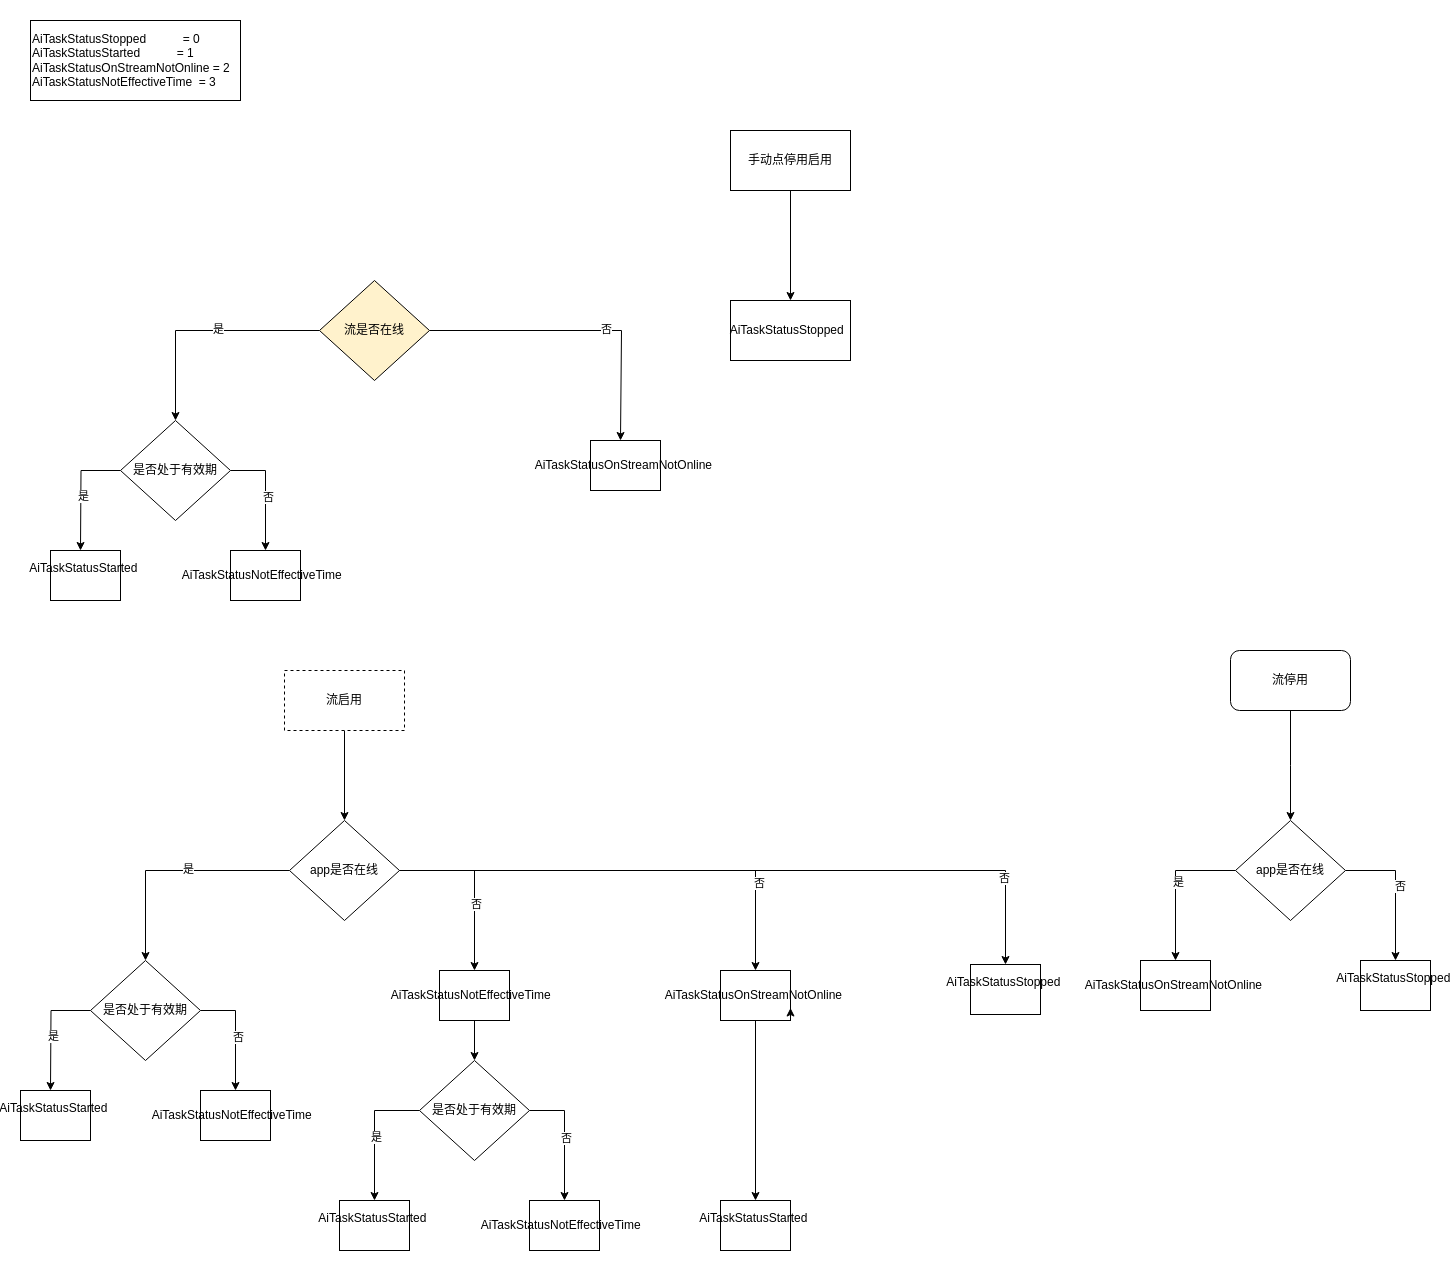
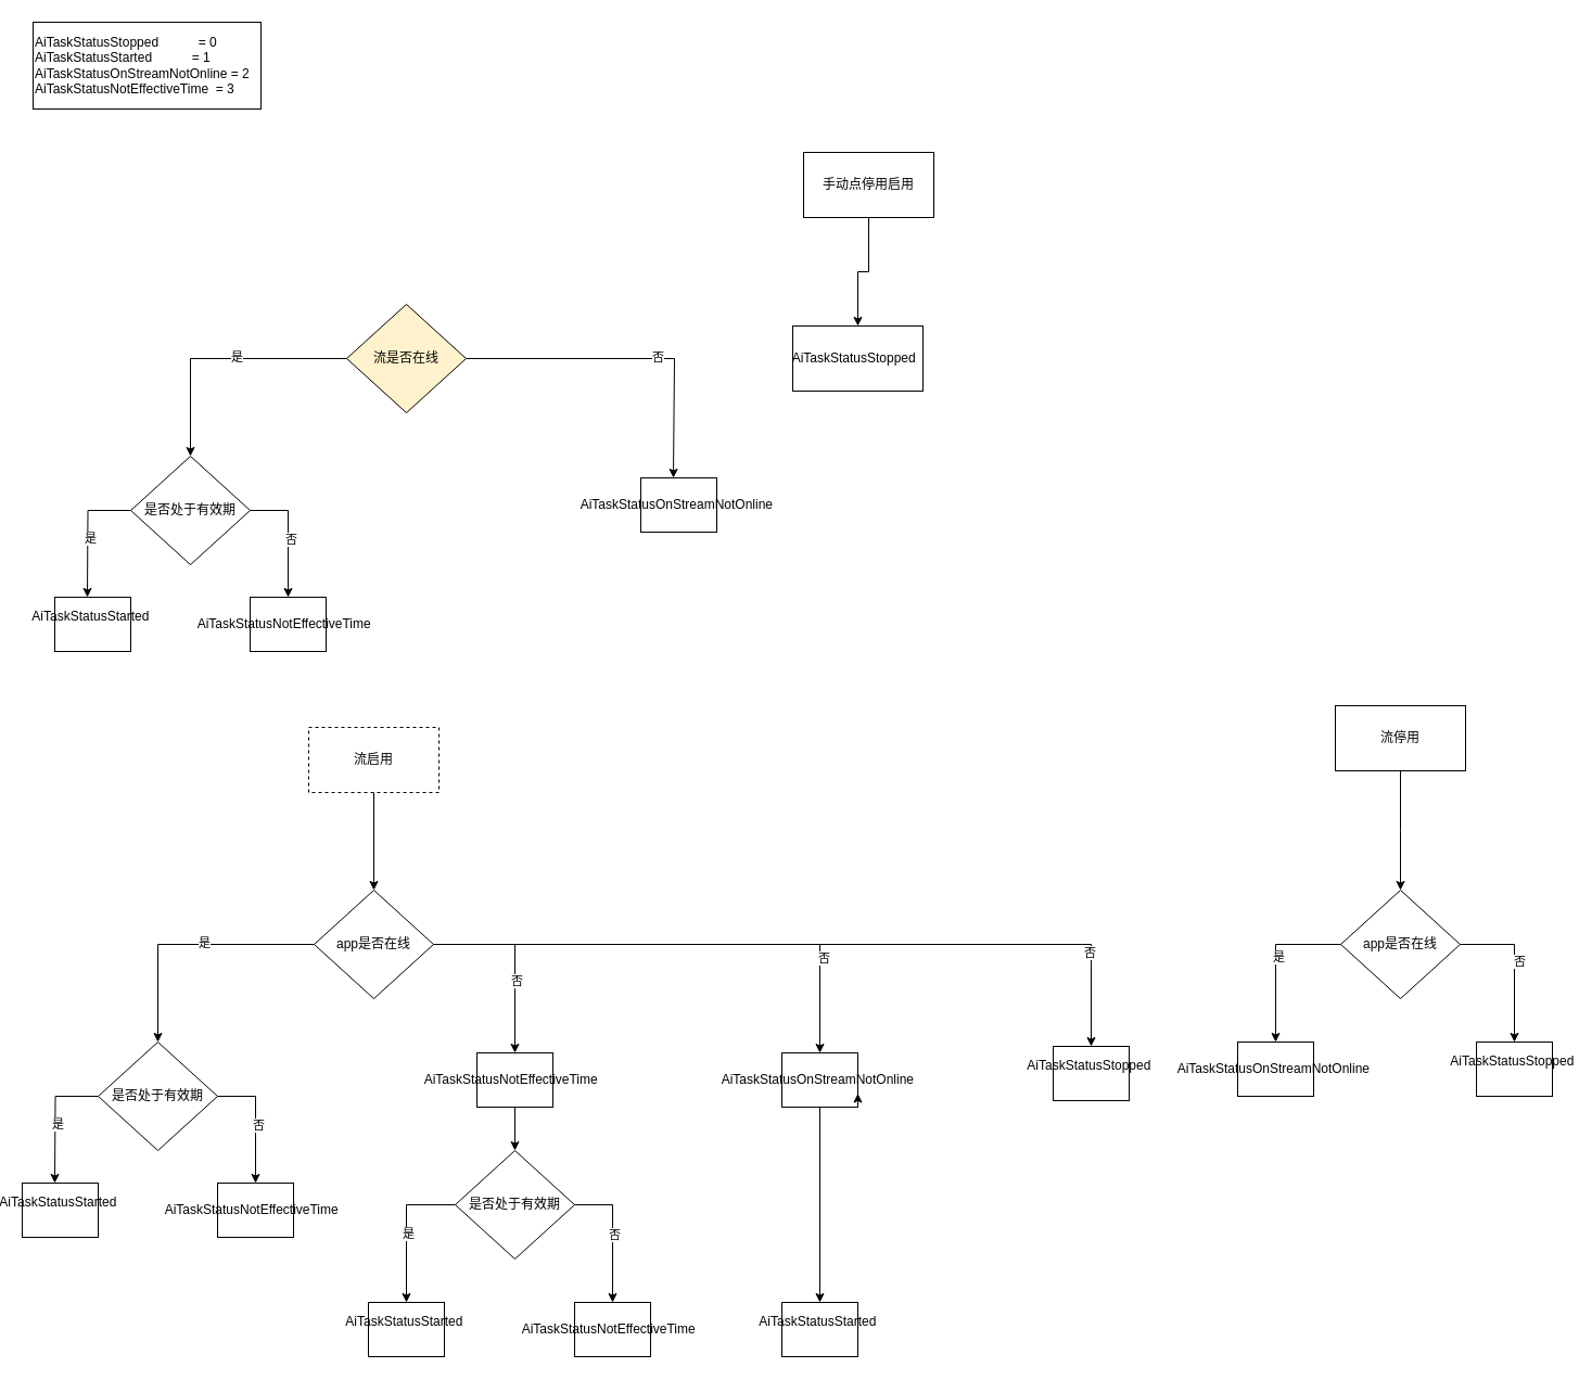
  <mxCell id="0" />
  <mxCell id="1" parent="0" />
  <mxCell id="2" style="edgeStyle=orthogonalEdgeStyle;rounded=0;orthogonalLoop=1;jettySize=auto;html=1;exitX=1;exitY=0.5;exitDx=0;exitDy=0;entryX=0.5;entryY=0;entryDx=0;entryDy=0;" edge="1" parent="1" source="6"><mxGeometry relative="1" as="geometry"><mxPoint x="620" y="440" as="targetPoint" /><Array as="points"><mxPoint x="621" y="330" /></Array></mxGeometry></mxCell>
  <mxCell id="3" value="否" style="edgeLabel;html=1;align=center;verticalAlign=middle;resizable=0;points=[];" vertex="1" connectable="0" parent="2"><mxGeometry x="0.163" y="2" relative="1" as="geometry"><mxPoint as="offset" /></mxGeometry></mxCell>
  <mxCell id="4" style="edgeStyle=orthogonalEdgeStyle;rounded=0;orthogonalLoop=1;jettySize=auto;html=1;entryX=0.5;entryY=0;entryDx=0;entryDy=0;" edge="1" parent="1" source="6" target="12"><mxGeometry relative="1" as="geometry" /></mxCell>
  <mxCell id="5" value="是" style="edgeLabel;html=1;align=center;verticalAlign=middle;resizable=0;points=[];" vertex="1" connectable="0" parent="4"><mxGeometry x="-0.131" y="-2" relative="1" as="geometry"><mxPoint as="offset" /></mxGeometry></mxCell>
  <mxCell id="6" value="流是否在线" style="rhombus;whiteSpace=wrap;html=1;fillColor=#fff2cc;" parent="1" vertex="1"><mxGeometry x="319" y="280" width="110" height="100" as="geometry" /></mxCell>
  <mxCell id="7" value="&lt;span style=&quot;background-color: transparent;&quot;&gt;AiTaskStatusStopped&amp;nbsp; &amp;nbsp; &amp;nbsp; &amp;nbsp; &amp;nbsp; &amp;nbsp;= 0&lt;/span&gt;&lt;div&gt;&lt;span style=&quot;white-space: normal;&quot;&gt;AiTaskStatusStarted&amp;nbsp; &amp;nbsp; &amp;nbsp; &amp;nbsp; &amp;nbsp; &amp;nbsp;= 1&lt;/span&gt;&lt;/div&gt;&lt;div&gt;&lt;span style=&quot;white-space: normal;&quot;&gt;AiTaskStatusOnStreamNotOnline = 2&lt;/span&gt;&lt;/div&gt;&lt;div&gt;&lt;span style=&quot;background-color: transparent; color: light-dark(rgb(0, 0, 0), rgb(255, 255, 255));&quot;&gt;AiTaskStatusNotEffectiveTime&amp;nbsp; = 3&lt;/span&gt;&lt;/div&gt;" style="rounded=0;whiteSpace=wrap;html=1;align=left;" vertex="1" parent="1"><mxGeometry x="30" y="20" width="210" height="80" as="geometry" /></mxCell>
  <mxCell id="8" style="edgeStyle=orthogonalEdgeStyle;rounded=0;orthogonalLoop=1;jettySize=auto;html=1;" edge="1" parent="1" source="12"><mxGeometry relative="1" as="geometry"><mxPoint x="80" y="550" as="targetPoint" /></mxGeometry></mxCell>
  <mxCell id="9" value="是" style="edgeLabel;html=1;align=center;verticalAlign=middle;resizable=0;points=[];" vertex="1" connectable="0" parent="8"><mxGeometry x="0.086" y="2" relative="1" as="geometry"><mxPoint as="offset" /></mxGeometry></mxCell>
  <mxCell id="10" style="edgeStyle=orthogonalEdgeStyle;rounded=0;orthogonalLoop=1;jettySize=auto;html=1;exitX=1;exitY=0.5;exitDx=0;exitDy=0;entryX=0.5;entryY=0;entryDx=0;entryDy=0;" edge="1" parent="1" source="12" target="14"><mxGeometry relative="1" as="geometry" /></mxCell>
  <mxCell id="11" value="否" style="edgeLabel;html=1;align=center;verticalAlign=middle;resizable=0;points=[];" vertex="1" connectable="0" parent="10"><mxGeometry x="0.068" y="2" relative="1" as="geometry"><mxPoint as="offset" /></mxGeometry></mxCell>
  <mxCell id="12" value="是否处于有效期" style="rhombus;whiteSpace=wrap;html=1;" vertex="1" parent="1"><mxGeometry x="120" y="420" width="110" height="100" as="geometry" /></mxCell>
  <mxCell id="13" value="&lt;span style=&quot;text-align: left;&quot;&gt;AiTaskStatusStarted&amp;nbsp; &amp;nbsp; &amp;nbsp; &amp;nbsp; &amp;nbsp; &amp;nbsp;&lt;/span&gt;" style="rounded=0;whiteSpace=wrap;html=1;" vertex="1" parent="1"><mxGeometry x="50" y="550" width="70" height="50" as="geometry" /></mxCell>
  <mxCell id="14" value="&lt;span style=&quot;text-align: left;&quot;&gt;AiTaskStatusNotEffectiveTime&amp;nbsp;&amp;nbsp;&lt;/span&gt;" style="rounded=0;whiteSpace=wrap;html=1;" vertex="1" parent="1"><mxGeometry x="230" y="550" width="70" height="50" as="geometry" /></mxCell>
  <mxCell id="15" value="&lt;span style=&quot;text-align: left;&quot;&gt;AiTaskStatusOnStreamNotOnline&amp;nbsp;&lt;/span&gt;" style="rounded=0;whiteSpace=wrap;html=1;" vertex="1" parent="1"><mxGeometry x="590" y="440" width="70" height="50" as="geometry" /></mxCell>
  <mxCell id="16" style="edgeStyle=orthogonalEdgeStyle;rounded=0;orthogonalLoop=1;jettySize=auto;html=1;exitX=0.5;exitY=1;exitDx=0;exitDy=0;" edge="1" parent="1" source="17" target="18"><mxGeometry relative="1" as="geometry" /></mxCell>
- <mxCell id="17" value="手动点停用启用" style="rounded=0;whiteSpace=wrap;html=1;" vertex="1" parent="1"><mxGeometry x="730" y="130" width="120" height="60" as="geometry" /></mxCell>
+ <mxCell id="17" value="手动点停用启用" style="rounded=0;whiteSpace=wrap;html=1;" vertex="1" parent="1"><mxGeometry x="740" y="140" width="120" height="60" as="geometry" /></mxCell>
  <mxCell id="18" value="&lt;span style=&quot;text-align: left;&quot;&gt;AiTaskStatusStopped&amp;nbsp;&amp;nbsp;&lt;/span&gt;" style="rounded=0;whiteSpace=wrap;html=1;" vertex="1" parent="1"><mxGeometry x="730" y="300" width="120" height="60" as="geometry" /></mxCell>
  <mxCell id="19" style="edgeStyle=orthogonalEdgeStyle;rounded=0;orthogonalLoop=1;jettySize=auto;html=1;exitX=0.5;exitY=1;exitDx=0;exitDy=0;entryX=0.5;entryY=0;entryDx=0;entryDy=0;" edge="1" parent="1" source="20" target="29"><mxGeometry relative="1" as="geometry" /></mxCell>
  <mxCell id="20" value="流启用" style="rounded=0;whiteSpace=wrap;html=1;dashed=1;" vertex="1" parent="1"><mxGeometry x="284" y="670" width="120" height="60" as="geometry" /></mxCell>
  <mxCell id="21" style="edgeStyle=orthogonalEdgeStyle;rounded=0;orthogonalLoop=1;jettySize=auto;html=1;entryX=0.5;entryY=0;entryDx=0;entryDy=0;" edge="1" parent="1" source="29" target="34"><mxGeometry relative="1" as="geometry" /></mxCell>
  <mxCell id="22" value="是" style="edgeLabel;html=1;align=center;verticalAlign=middle;resizable=0;points=[];" vertex="1" connectable="0" parent="21"><mxGeometry x="-0.131" y="-2" relative="1" as="geometry"><mxPoint as="offset" /></mxGeometry></mxCell>
  <mxCell id="23" style="edgeStyle=orthogonalEdgeStyle;rounded=0;orthogonalLoop=1;jettySize=auto;html=1;exitX=1;exitY=0.5;exitDx=0;exitDy=0;entryX=0.5;entryY=0;entryDx=0;entryDy=0;" edge="1" parent="1" source="29" target="40"><mxGeometry relative="1" as="geometry" /></mxCell>
  <mxCell id="24" value="否" style="edgeLabel;html=1;align=center;verticalAlign=middle;resizable=0;points=[];" vertex="1" connectable="0" parent="23"><mxGeometry x="0.237" y="1" relative="1" as="geometry"><mxPoint as="offset" /></mxGeometry></mxCell>
  <mxCell id="25" style="edgeStyle=orthogonalEdgeStyle;rounded=0;orthogonalLoop=1;jettySize=auto;html=1;exitX=1;exitY=0.5;exitDx=0;exitDy=0;" edge="1" parent="1" source="29" target="42"><mxGeometry relative="1" as="geometry" /></mxCell>
  <mxCell id="26" value="否" style="edgeLabel;html=1;align=center;verticalAlign=middle;resizable=0;points=[];" vertex="1" connectable="0" parent="25"><mxGeometry x="0.614" y="3" relative="1" as="geometry"><mxPoint as="offset" /></mxGeometry></mxCell>
  <mxCell id="27" style="edgeStyle=orthogonalEdgeStyle;rounded=0;orthogonalLoop=1;jettySize=auto;html=1;exitX=1;exitY=0.5;exitDx=0;exitDy=0;entryX=0.5;entryY=0;entryDx=0;entryDy=0;" edge="1" parent="1" source="29" target="43"><mxGeometry relative="1" as="geometry" /></mxCell>
  <mxCell id="28" value="否" style="edgeLabel;html=1;align=center;verticalAlign=middle;resizable=0;points=[];" vertex="1" connectable="0" parent="27"><mxGeometry x="0.752" y="-2" relative="1" as="geometry"><mxPoint as="offset" /></mxGeometry></mxCell>
  <mxCell id="29" value="app是否在线" style="rhombus;whiteSpace=wrap;html=1;" vertex="1" parent="1"><mxGeometry x="289" y="820" width="110" height="100" as="geometry" /></mxCell>
  <mxCell id="30" style="edgeStyle=orthogonalEdgeStyle;rounded=0;orthogonalLoop=1;jettySize=auto;html=1;" edge="1" parent="1" source="34"><mxGeometry relative="1" as="geometry"><mxPoint x="50" y="1090" as="targetPoint" /></mxGeometry></mxCell>
  <mxCell id="31" value="是" style="edgeLabel;html=1;align=center;verticalAlign=middle;resizable=0;points=[];" vertex="1" connectable="0" parent="30"><mxGeometry x="0.086" y="2" relative="1" as="geometry"><mxPoint as="offset" /></mxGeometry></mxCell>
  <mxCell id="32" style="edgeStyle=orthogonalEdgeStyle;rounded=0;orthogonalLoop=1;jettySize=auto;html=1;exitX=1;exitY=0.5;exitDx=0;exitDy=0;entryX=0.5;entryY=0;entryDx=0;entryDy=0;" edge="1" parent="1" source="34" target="36"><mxGeometry relative="1" as="geometry" /></mxCell>
  <mxCell id="33" value="否" style="edgeLabel;html=1;align=center;verticalAlign=middle;resizable=0;points=[];" vertex="1" connectable="0" parent="32"><mxGeometry x="0.068" y="2" relative="1" as="geometry"><mxPoint as="offset" /></mxGeometry></mxCell>
  <mxCell id="34" value="是否处于有效期" style="rhombus;whiteSpace=wrap;html=1;" vertex="1" parent="1"><mxGeometry x="90" y="960" width="110" height="100" as="geometry" /></mxCell>
  <mxCell id="35" value="&lt;span style=&quot;text-align: left;&quot;&gt;AiTaskStatusStarted&amp;nbsp; &amp;nbsp; &amp;nbsp; &amp;nbsp; &amp;nbsp; &amp;nbsp;&lt;/span&gt;" style="rounded=0;whiteSpace=wrap;html=1;" vertex="1" parent="1"><mxGeometry y="1090" width="70" height="50" as="geometry" x="20" /></mxCell>
  <mxCell id="36" value="&lt;span style=&quot;text-align: left;&quot;&gt;AiTaskStatusNotEffectiveTime&amp;nbsp;&amp;nbsp;&lt;/span&gt;" style="rounded=0;whiteSpace=wrap;html=1;" vertex="1" parent="1"><mxGeometry x="200" y="1090" width="70" height="50" as="geometry" /></mxCell>
  <mxCell id="37" style="edgeStyle=orthogonalEdgeStyle;rounded=0;orthogonalLoop=1;jettySize=auto;html=1;exitX=0.5;exitY=1;exitDx=0;exitDy=0;" edge="1" parent="1" source="38"><mxGeometry relative="1" as="geometry"><mxPoint x="1290" y="820" as="targetPoint" /></mxGeometry></mxCell>
- <mxCell id="38" value="流停用" style="whiteSpace=wrap;html=1;rounded=1;" vertex="1" parent="1"><mxGeometry x="1230" y="650" width="120" height="60" as="geometry" /></mxCell>
+ <mxCell id="38" value="流停用" style="rounded=0;whiteSpace=wrap;html=1;" vertex="1" parent="1"><mxGeometry x="1230" y="650" width="120" height="60" as="geometry" /></mxCell>
  <mxCell id="39" style="edgeStyle=orthogonalEdgeStyle;rounded=0;orthogonalLoop=1;jettySize=auto;html=1;exitX=0.5;exitY=1;exitDx=0;exitDy=0;entryX=0.5;entryY=0;entryDx=0;entryDy=0;" edge="1" parent="1" source="40" target="49"><mxGeometry relative="1" as="geometry" /></mxCell>
  <mxCell id="40" value="&lt;span style=&quot;text-align: left;&quot;&gt;AiTaskStatusNotEffectiveTime&amp;nbsp;&amp;nbsp;&lt;/span&gt;" style="rounded=0;whiteSpace=wrap;html=1;" vertex="1" parent="1"><mxGeometry x="439" y="970" width="70" height="50" as="geometry" /></mxCell>
  <mxCell id="41" style="edgeStyle=orthogonalEdgeStyle;rounded=0;orthogonalLoop=1;jettySize=auto;html=1;exitX=0.5;exitY=1;exitDx=0;exitDy=0;entryX=0.5;entryY=0;entryDx=0;entryDy=0;" edge="1" parent="1" source="42" target="52"><mxGeometry relative="1" as="geometry" /></mxCell>
  <mxCell id="42" value="&lt;span style=&quot;text-align: left;&quot;&gt;AiTaskStatusOnStreamNotOnline&amp;nbsp;&lt;/span&gt;" style="rounded=0;whiteSpace=wrap;html=1;" vertex="1" parent="1"><mxGeometry x="720" y="970" width="70" height="50" as="geometry" /></mxCell>
  <mxCell id="43" value="&lt;span style=&quot;text-align: left;&quot;&gt;AiTaskStatusStopped&amp;nbsp; &amp;nbsp; &amp;nbsp; &amp;nbsp; &amp;nbsp; &amp;nbsp;&lt;/span&gt;" style="rounded=0;whiteSpace=wrap;html=1;" vertex="1" parent="1"><mxGeometry x="970" y="964" width="70" height="50" as="geometry" /></mxCell>
  <mxCell id="44" style="edgeStyle=orthogonalEdgeStyle;rounded=0;orthogonalLoop=1;jettySize=auto;html=1;exitX=0.5;exitY=1;exitDx=0;exitDy=0;entryX=1;entryY=0.75;entryDx=0;entryDy=0;" edge="1" parent="1" source="42" target="42"><mxGeometry relative="1" as="geometry" /></mxCell>
  <mxCell id="45" style="edgeStyle=orthogonalEdgeStyle;rounded=0;orthogonalLoop=1;jettySize=auto;html=1;exitX=0;exitY=0.5;exitDx=0;exitDy=0;entryX=0.5;entryY=0;entryDx=0;entryDy=0;" edge="1" parent="1" source="49" target="50"><mxGeometry relative="1" as="geometry" /></mxCell>
  <mxCell id="46" value="是" style="edgeLabel;html=1;align=center;verticalAlign=middle;resizable=0;points=[];" vertex="1" connectable="0" parent="45"><mxGeometry x="0.047" y="1" relative="1" as="geometry"><mxPoint as="offset" /></mxGeometry></mxCell>
  <mxCell id="47" style="edgeStyle=orthogonalEdgeStyle;rounded=0;orthogonalLoop=1;jettySize=auto;html=1;exitX=1;exitY=0.5;exitDx=0;exitDy=0;" edge="1" parent="1" source="49" target="51"><mxGeometry relative="1" as="geometry" /></mxCell>
  <mxCell id="48" value="否" style="edgeLabel;html=1;align=center;verticalAlign=middle;resizable=0;points=[];" vertex="1" connectable="0" parent="47"><mxGeometry x="-0.015" y="1" relative="1" as="geometry"><mxPoint as="offset" /></mxGeometry></mxCell>
  <mxCell id="49" value="是否处于有效期" style="rhombus;whiteSpace=wrap;html=1;" vertex="1" parent="1"><mxGeometry x="419" y="1060" width="110" height="100" as="geometry" /></mxCell>
  <mxCell id="50" value="&lt;span style=&quot;text-align: left;&quot;&gt;AiTaskStatusStarted&amp;nbsp; &amp;nbsp; &amp;nbsp; &amp;nbsp; &amp;nbsp; &amp;nbsp;&lt;/span&gt;" style="rounded=0;whiteSpace=wrap;html=1;" vertex="1" parent="1"><mxGeometry x="339" y="1200" width="70" height="50" as="geometry" /></mxCell>
  <mxCell id="51" value="&lt;span style=&quot;text-align: left;&quot;&gt;AiTaskStatusNotEffectiveTime&amp;nbsp;&amp;nbsp;&lt;/span&gt;" style="rounded=0;whiteSpace=wrap;html=1;" vertex="1" parent="1"><mxGeometry x="529" y="1200" width="70" height="50" as="geometry" /></mxCell>
  <mxCell id="52" value="&lt;span style=&quot;text-align: left;&quot;&gt;AiTaskStatusStarted&amp;nbsp; &amp;nbsp; &amp;nbsp; &amp;nbsp; &amp;nbsp; &amp;nbsp;&lt;/span&gt;" style="rounded=0;whiteSpace=wrap;html=1;" vertex="1" parent="1"><mxGeometry x="720" y="1200" width="70" height="50" as="geometry" /></mxCell>
  <mxCell id="53" style="edgeStyle=orthogonalEdgeStyle;rounded=0;orthogonalLoop=1;jettySize=auto;html=1;entryX=0.5;entryY=0;entryDx=0;entryDy=0;" edge="1" parent="1" source="57" target="58"><mxGeometry relative="1" as="geometry" /></mxCell>
  <mxCell id="54" value="是" style="edgeLabel;html=1;align=center;verticalAlign=middle;resizable=0;points=[];" vertex="1" connectable="0" parent="53"><mxGeometry x="-0.051" y="2" relative="1" as="geometry"><mxPoint as="offset" /></mxGeometry></mxCell>
  <mxCell id="55" style="edgeStyle=orthogonalEdgeStyle;rounded=0;orthogonalLoop=1;jettySize=auto;html=1;exitX=1;exitY=0.5;exitDx=0;exitDy=0;entryX=0.5;entryY=0;entryDx=0;entryDy=0;" edge="1" parent="1" source="57" target="59"><mxGeometry relative="1" as="geometry" /></mxCell>
  <mxCell id="56" value="否" style="edgeLabel;html=1;align=center;verticalAlign=middle;resizable=0;points=[];" vertex="1" connectable="0" parent="55"><mxGeometry x="-0.069" y="4" relative="1" as="geometry"><mxPoint as="offset" /></mxGeometry></mxCell>
  <mxCell id="57" value="app是否在线" style="rhombus;whiteSpace=wrap;html=1;" vertex="1" parent="1"><mxGeometry x="1235" y="820" width="110" height="100" as="geometry" /></mxCell>
  <mxCell id="58" value="&lt;span style=&quot;text-align: left;&quot;&gt;AiTaskStatusOnStreamNotOnline&amp;nbsp;&lt;/span&gt;" style="rounded=0;whiteSpace=wrap;html=1;" vertex="1" parent="1"><mxGeometry x="1140" y="960" width="70" height="50" as="geometry" /></mxCell>
  <mxCell id="59" value="&lt;span style=&quot;text-align: left;&quot;&gt;AiTaskStatusStopped&amp;nbsp; &amp;nbsp; &amp;nbsp; &amp;nbsp; &amp;nbsp; &amp;nbsp;&lt;/span&gt;" style="rounded=0;whiteSpace=wrap;html=1;" vertex="1" parent="1"><mxGeometry x="1360" y="960" width="70" height="50" as="geometry" /></mxCell>
